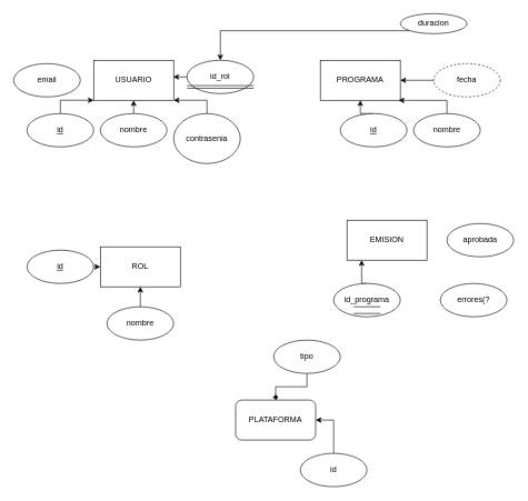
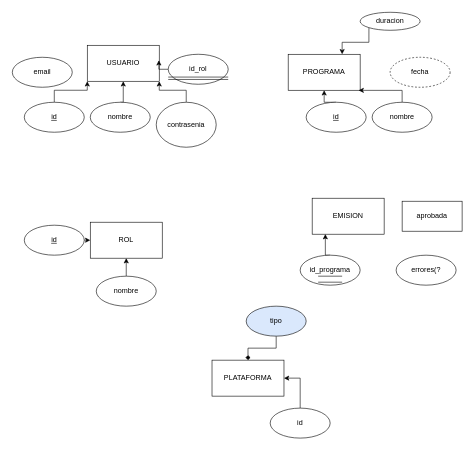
  <mxCell id="0" />
  <mxCell id="1" parent="0" />
- <mxCell id="2" value="USUARIO" style="rounded=0;whiteSpace=wrap;html=1;" vertex="1" parent="1"><mxGeometry x="140" y="90" width="120" height="60" as="geometry" /></mxCell>
+ <mxCell id="2" value="USUARIO" style="rounded=0;whiteSpace=wrap;html=1;" vertex="1" parent="1"><mxGeometry x="145" y="75" width="120" height="60" as="geometry" /></mxCell>
  <mxCell id="3" style="edgeStyle=orthogonalEdgeStyle;rounded=0;orthogonalLoop=1;jettySize=auto;html=1;exitX=0.5;exitY=0;exitDx=0;exitDy=0;entryX=0;entryY=1;entryDx=0;entryDy=0;" edge="1" parent="1" source="4" target="2"><mxGeometry relative="1" as="geometry" /></mxCell>
  <mxCell id="4" value="&lt;u&gt;id&lt;/u&gt;" style="ellipse;whiteSpace=wrap;html=1;" vertex="1" parent="1"><mxGeometry x="40" y="170" width="100" height="50" as="geometry" /></mxCell>
  <mxCell id="5" style="edgeStyle=orthogonalEdgeStyle;rounded=0;orthogonalLoop=1;jettySize=auto;html=1;exitX=0.5;exitY=0;exitDx=0;exitDy=0;entryX=0.5;entryY=1;entryDx=0;entryDy=0;" edge="1" parent="1" source="6" target="2"><mxGeometry relative="1" as="geometry" /></mxCell>
  <mxCell id="6" value="nombre" style="ellipse;whiteSpace=wrap;html=1;" vertex="1" parent="1"><mxGeometry x="150" y="170" width="100" height="50" as="geometry" /></mxCell>
  <mxCell id="7" style="edgeStyle=orthogonalEdgeStyle;rounded=0;orthogonalLoop=1;jettySize=auto;html=1;exitX=0.5;exitY=0;exitDx=0;exitDy=0;entryX=1;entryY=1;entryDx=0;entryDy=0;" edge="1" parent="1" source="8" target="2"><mxGeometry relative="1" as="geometry" /></mxCell>
  <mxCell id="8" value="contrasenia" style="ellipse;whiteSpace=wrap;html=1;" vertex="1" parent="1"><mxGeometry x="260" y="170" width="100" height="75" as="geometry" /></mxCell>
  <mxCell id="9" style="edgeStyle=orthogonalEdgeStyle;rounded=0;orthogonalLoop=1;jettySize=auto;html=1;exitX=0;exitY=0.5;exitDx=0;exitDy=0;entryX=0.995;entryY=0.417;entryDx=0;entryDy=0;entryPerimeter=0;" edge="1" parent="1" source="10" target="2"><mxGeometry relative="1" as="geometry" /></mxCell>
  <mxCell id="10" value="id_rol" style="ellipse;whiteSpace=wrap;html=1;" vertex="1" parent="1"><mxGeometry x="280" y="90" width="100" height="50" as="geometry" /></mxCell>
  <mxCell id="11" value="" style="shape=link;html=1;rounded=0;" edge="1" parent="1"><mxGeometry width="100" relative="1" as="geometry"><mxPoint x="280" y="130" as="sourcePoint" /><mxPoint x="380" y="130" as="targetPoint" /></mxGeometry></mxCell>
  <mxCell id="12" value="email" style="ellipse;whiteSpace=wrap;html=1;" vertex="1" parent="1"><mxGeometry x="20" y="95" width="100" height="50" as="geometry" /></mxCell>
  <mxCell id="13" value="ROL" style="rounded=0;whiteSpace=wrap;html=1;" vertex="1" parent="1"><mxGeometry x="150" y="370" width="120" height="60" as="geometry" /></mxCell>
  <mxCell id="14" style="edgeStyle=orthogonalEdgeStyle;rounded=0;orthogonalLoop=1;jettySize=auto;html=1;exitX=1;exitY=0.5;exitDx=0;exitDy=0;entryX=0;entryY=0.5;entryDx=0;entryDy=0;" edge="1" parent="1" source="15" target="13"><mxGeometry relative="1" as="geometry" /></mxCell>
  <mxCell id="15" value="&lt;u&gt;id&lt;/u&gt;" style="ellipse;whiteSpace=wrap;html=1;" vertex="1" parent="1"><mxGeometry x="40" y="375" width="100" height="50" as="geometry" /></mxCell>
  <mxCell id="16" style="edgeStyle=orthogonalEdgeStyle;rounded=0;orthogonalLoop=1;jettySize=auto;html=1;exitX=0.5;exitY=0;exitDx=0;exitDy=0;entryX=0.5;entryY=1;entryDx=0;entryDy=0;" edge="1" parent="1" source="17" target="13"><mxGeometry relative="1" as="geometry" /></mxCell>
  <mxCell id="17" value="nombre" style="ellipse;whiteSpace=wrap;html=1;" vertex="1" parent="1"><mxGeometry x="160" y="460" width="100" height="50" as="geometry" /></mxCell>
  <mxCell id="18" value="PROGRAMA" style="rounded=0;whiteSpace=wrap;html=1;" vertex="1" parent="1"><mxGeometry x="480" y="90" width="120" height="60" as="geometry" /></mxCell>
  <mxCell id="19" style="edgeStyle=orthogonalEdgeStyle;rounded=0;orthogonalLoop=1;jettySize=auto;html=1;exitX=0.5;exitY=0;exitDx=0;exitDy=0;entryX=0.5;entryY=1;entryDx=0;entryDy=0;" edge="1" parent="1" source="20" target="18"><mxGeometry relative="1" as="geometry" /></mxCell>
  <mxCell id="20" value="&lt;u&gt;id&lt;/u&gt;" style="ellipse;whiteSpace=wrap;html=1;" vertex="1" parent="1"><mxGeometry x="510" y="170" width="100" height="50" as="geometry" /></mxCell>
  <mxCell id="21" style="edgeStyle=orthogonalEdgeStyle;rounded=0;orthogonalLoop=1;jettySize=auto;html=1;exitX=0.5;exitY=0;exitDx=0;exitDy=0;entryX=0.979;entryY=1.003;entryDx=0;entryDy=0;entryPerimeter=0;" edge="1" parent="1" source="22" target="18"><mxGeometry relative="1" as="geometry"><Array as="points"><mxPoint x="670" y="150" /></Array></mxGeometry></mxCell>
  <mxCell id="22" value="nombre" style="ellipse;whiteSpace=wrap;html=1;" vertex="1" parent="1"><mxGeometry x="620" y="170" width="100" height="50" as="geometry" /></mxCell>
- <mxCell id="23" style="edgeStyle=orthogonalEdgeStyle;rounded=0;orthogonalLoop=1;jettySize=auto;html=1;exitX=0;exitY=0.5;exitDx=0;exitDy=0;entryX=1;entryY=0.5;entryDx=0;entryDy=0;" edge="1" parent="1" source="24" target="18"><mxGeometry relative="1" as="geometry" /></mxCell>
  <mxCell id="24" value="fecha" style="ellipse;whiteSpace=wrap;html=1;dashed=1;" vertex="1" parent="1"><mxGeometry x="650" y="95" width="100" height="50" as="geometry" /></mxCell>
- <mxCell id="25" style="edgeStyle=orthogonalEdgeStyle;rounded=0;orthogonalLoop=1;jettySize=auto;html=1;exitX=0;exitY=1;exitDx=0;exitDy=0;" edge="1" parent="1" source="26" target="10"><mxGeometry relative="1" as="geometry" /></mxCell>
+ <mxCell id="25" style="edgeStyle=orthogonalEdgeStyle;rounded=0;orthogonalLoop=1;jettySize=auto;html=1;exitX=0;exitY=1;exitDx=0;exitDy=0;entryX=0.75;entryY=0;entryDx=0;entryDy=0;" edge="1" parent="1" source="26" target="18"><mxGeometry relative="1" as="geometry" /></mxCell>
  <mxCell id="26" value="duracion" style="ellipse;whiteSpace=wrap;html=1;" vertex="1" parent="1"><mxGeometry x="600" y="20" width="100" height="30" as="geometry" /></mxCell>
  <mxCell id="27" value="EMISION" style="rounded=0;whiteSpace=wrap;html=1;" vertex="1" parent="1"><mxGeometry x="520" y="330" width="120" height="60" as="geometry" /></mxCell>
- <mxCell id="28" value="aprobada" style="ellipse;whiteSpace=wrap;html=1;" vertex="1" parent="1"><mxGeometry x="670" y="335" width="100" height="50" as="geometry" /></mxCell>
+ <mxCell id="28" value="aprobada" style="whiteSpace=wrap;html=1;rounded=0;" vertex="1" parent="1"><mxGeometry x="670" y="335" width="100" height="50" as="geometry" /></mxCell>
  <mxCell id="29" style="edgeStyle=orthogonalEdgeStyle;rounded=0;orthogonalLoop=1;jettySize=auto;html=1;exitX=0.5;exitY=0;exitDx=0;exitDy=0;entryX=0.183;entryY=0.998;entryDx=0;entryDy=0;entryPerimeter=0;" edge="1" parent="1" source="30" target="27"><mxGeometry relative="1" as="geometry" /></mxCell>
  <mxCell id="30" value="id_programa" style="ellipse;whiteSpace=wrap;html=1;" vertex="1" parent="1"><mxGeometry x="500" y="425" width="100" height="50" as="geometry" /></mxCell>
  <mxCell id="31" value="" style="endArrow=none;html=1;rounded=0;" edge="1" parent="1"><mxGeometry width="50" height="50" relative="1" as="geometry"><mxPoint x="530" y="460" as="sourcePoint" /><mxPoint x="570" y="460" as="targetPoint" /></mxGeometry></mxCell>
  <mxCell id="32" value="" style="endArrow=none;html=1;rounded=0;" edge="1" parent="1"><mxGeometry width="50" height="50" relative="1" as="geometry"><mxPoint x="530" y="470" as="sourcePoint" /><mxPoint x="570" y="470" as="targetPoint" /></mxGeometry></mxCell>
  <mxCell id="33" value="errores(?" style="ellipse;whiteSpace=wrap;html=1;" vertex="1" parent="1"><mxGeometry x="660" y="425" width="100" height="50" as="geometry" /></mxCell>
- <mxCell id="34" value="PLATAFORMA" style="whiteSpace=wrap;html=1;rounded=1;" vertex="1" parent="1"><mxGeometry x="353" y="600" width="120" height="60" as="geometry" /></mxCell>
+ <mxCell id="34" value="PLATAFORMA" style="rounded=0;whiteSpace=wrap;html=1;" vertex="1" parent="1"><mxGeometry x="353" y="600" width="120" height="60" as="geometry" /></mxCell>
  <mxCell id="35" style="edgeStyle=orthogonalEdgeStyle;rounded=0;orthogonalLoop=1;jettySize=auto;html=1;exitX=0.5;exitY=0;exitDx=0;exitDy=0;entryX=1;entryY=0.5;entryDx=0;entryDy=0;" edge="1" parent="1" source="36" target="34"><mxGeometry relative="1" as="geometry" /></mxCell>
  <mxCell id="36" value="id" style="ellipse;whiteSpace=wrap;html=1;" vertex="1" parent="1"><mxGeometry x="450" y="680" width="100" height="50" as="geometry" /></mxCell>
  <mxCell id="37" style="edgeStyle=orthogonalEdgeStyle;rounded=0;orthogonalLoop=1;jettySize=auto;html=1;exitX=0.5;exitY=1;exitDx=0;exitDy=0;entryX=0.5;entryY=0;entryDx=0;entryDy=0;endArrow=diamond;" edge="1" parent="1" source="38" target="34"><mxGeometry relative="1" as="geometry" /></mxCell>
- <mxCell id="38" value="tipo" style="ellipse;whiteSpace=wrap;html=1;" vertex="1" parent="1"><mxGeometry x="410" y="510" width="100" height="50" as="geometry" /></mxCell>
+ <mxCell id="38" value="tipo" style="ellipse;whiteSpace=wrap;html=1;fillColor=#dae8fc;" vertex="1" parent="1"><mxGeometry x="410" y="510" width="100" height="50" as="geometry" /></mxCell>
